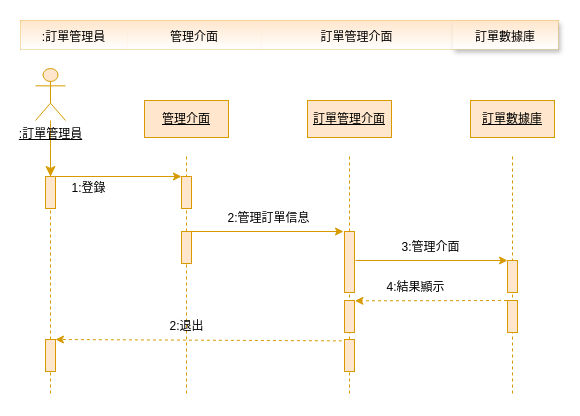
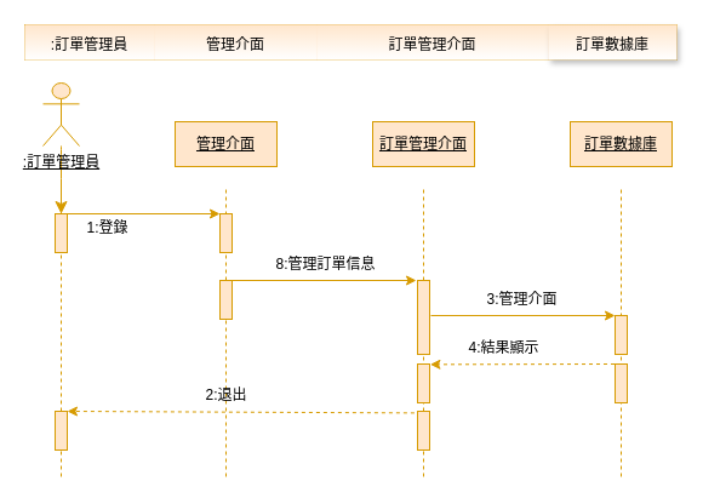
  <mxCell id="0" />
  <mxCell id="1" parent="0" />
  <mxCell id="2" value="" style="edgeStyle=none;curved=1;rounded=0;orthogonalLoop=1;jettySize=auto;html=1;fontSize=12;startSize=8;endSize=8;fillColor=#ffe6cc;strokeColor=#d79b00;" parent="1" source="3" target="12" edge="1"><mxGeometry relative="1" as="geometry" /></mxCell>
  <mxCell id="3" value="&lt;u&gt;:訂單管理員&lt;/u&gt;" style="shape=umlActor;verticalLabelPosition=bottom;verticalAlign=top;html=1;strokeColor=#d79b00;fillColor=#ffe6cc;labelBackgroundColor=none;" parent="1" vertex="1"><mxGeometry x="35" y="68" width="30" height="52" as="geometry" /></mxCell>
  <mxCell id="4" value="&lt;u&gt;管理介面&lt;/u&gt;" style="rounded=0;whiteSpace=wrap;html=1;strokeColor=#d79b00;fillColor=#ffe6cc;labelBackgroundColor=none;" parent="1" vertex="1"><mxGeometry x="144" y="100" width="84" height="37" as="geometry" /></mxCell>
  <mxCell id="5" value="&lt;u&gt;訂單數據庫&lt;/u&gt;" style="rounded=0;whiteSpace=wrap;html=1;strokeColor=#d79b00;fillColor=#ffe6cc;labelBackgroundColor=none;" parent="1" vertex="1"><mxGeometry x="470" y="100" width="84" height="37" as="geometry" /></mxCell>
  <mxCell id="6" value="&lt;u&gt;訂單管理介面&lt;/u&gt;" style="rounded=0;whiteSpace=wrap;html=1;strokeColor=#d79b00;fillColor=#ffe6cc;labelBackgroundColor=none;" parent="1" vertex="1"><mxGeometry x="307" y="100" width="84" height="37" as="geometry" /></mxCell>
  <mxCell id="7" value="" style="line;strokeWidth=1;direction=south;html=1;strokeColor=#d79b00;fillColor=#ffe6cc;dashed=1;labelBackgroundColor=none;" parent="1" vertex="1"><mxGeometry x="45" y="156" width="10" height="238" as="geometry" /></mxCell>
  <mxCell id="8" value="" style="line;strokeWidth=1;direction=south;html=1;strokeColor=#d79b00;fillColor=#ffe6cc;dashed=1;labelBackgroundColor=none;" parent="1" vertex="1"><mxGeometry x="344" y="156" width="10" height="238" as="geometry" /></mxCell>
  <mxCell id="9" value="" style="line;strokeWidth=1;direction=south;html=1;strokeColor=#d79b00;fillColor=#ffe6cc;dashed=1;labelBackgroundColor=none;" parent="1" vertex="1"><mxGeometry x="181" y="156" width="10" height="238" as="geometry" /></mxCell>
  <mxCell id="10" value="" style="line;strokeWidth=1;direction=south;html=1;strokeColor=#d79b00;fillColor=#ffe6cc;dashed=1;labelBackgroundColor=none;" parent="1" vertex="1"><mxGeometry x="507" y="156" width="10" height="238" as="geometry" /></mxCell>
  <mxCell id="11" value="" style="edgeStyle=orthogonalEdgeStyle;rounded=0;orthogonalLoop=1;jettySize=auto;html=1;curved=0;strokeColor=#d79b00;labelBackgroundColor=none;fontColor=default;fillColor=#ffe6cc;" parent="1" edge="1"><mxGeometry relative="1" as="geometry"><mxPoint x="55" y="176" as="sourcePoint" /><mxPoint x="181" y="176" as="targetPoint" /></mxGeometry></mxCell>
  <mxCell id="12" value="" style="html=1;points=[[0,0,0,0,5],[0,1,0,0,-5],[1,0,0,0,5],[1,1,0,0,-5]];perimeter=orthogonalPerimeter;outlineConnect=0;targetShapes=umlLifeline;portConstraint=eastwest;newEdgeStyle={&quot;curved&quot;:0,&quot;rounded&quot;:0};strokeColor=#d79b00;fillColor=#ffe6cc;labelBackgroundColor=none;" parent="1" vertex="1"><mxGeometry x="45" y="176" width="10" height="32" as="geometry" /></mxCell>
  <mxCell id="13" value="" style="html=1;points=[[0,0,0,0,5],[0,1,0,0,-5],[1,0,0,0,5],[1,1,0,0,-5]];perimeter=orthogonalPerimeter;outlineConnect=0;targetShapes=umlLifeline;portConstraint=eastwest;newEdgeStyle={&quot;curved&quot;:0,&quot;rounded&quot;:0};strokeColor=#d79b00;fillColor=#ffe6cc;labelBackgroundColor=none;" parent="1" vertex="1"><mxGeometry x="181" y="176" width="10" height="32" as="geometry" /></mxCell>
  <mxCell id="14" value="1:登錄" style="text;html=1;align=center;verticalAlign=middle;resizable=0;points=[];autosize=1;strokeColor=none;fillColor=none;labelBackgroundColor=none;" parent="1" vertex="1"><mxGeometry x="62" y="175" width="52" height="26" as="geometry" /></mxCell>
  <mxCell id="15" value="" style="html=1;points=[[0,0,0,0,5],[0,1,0,0,-5],[1,0,0,0,5],[1,1,0,0,-5]];perimeter=orthogonalPerimeter;outlineConnect=0;targetShapes=umlLifeline;portConstraint=eastwest;newEdgeStyle={&quot;curved&quot;:0,&quot;rounded&quot;:0};strokeColor=#d79b00;fillColor=#ffe6cc;labelBackgroundColor=none;" parent="1" vertex="1"><mxGeometry x="181" y="231" width="10" height="32" as="geometry" /></mxCell>
  <mxCell id="16" value="" style="html=1;points=[[0,0,0,0,5],[0,1,0,0,-5],[1,0,0,0,5],[1,1,0,0,-5]];perimeter=orthogonalPerimeter;outlineConnect=0;targetShapes=umlLifeline;portConstraint=eastwest;newEdgeStyle={&quot;curved&quot;:0,&quot;rounded&quot;:0};strokeColor=#d79b00;fillColor=#ffe6cc;labelBackgroundColor=none;" parent="1" vertex="1"><mxGeometry x="344" y="231" width="10" height="61" as="geometry" /></mxCell>
  <mxCell id="17" value="" style="edgeStyle=orthogonalEdgeStyle;rounded=0;orthogonalLoop=1;jettySize=auto;html=1;curved=0;strokeColor=#d79b00;labelBackgroundColor=none;fontColor=default;fillColor=#ffe6cc;" parent="1" edge="1"><mxGeometry relative="1" as="geometry"><mxPoint x="191" y="231" as="sourcePoint" /><mxPoint x="343" y="231" as="targetPoint" /></mxGeometry></mxCell>
- <mxCell id="18" value="2:管理訂單信息" style="text;html=1;align=center;verticalAlign=middle;resizable=0;points=[];autosize=1;strokeColor=none;fillColor=none;labelBackgroundColor=none;" parent="1" vertex="1"><mxGeometry x="218" y="205" width="100" height="26" as="geometry" /></mxCell>
+ <mxCell id="18" value="8:管理訂單信息" style="text;html=1;align=center;verticalAlign=middle;resizable=0;points=[];autosize=1;strokeColor=none;fillColor=none;labelBackgroundColor=none;" parent="1" vertex="1"><mxGeometry x="218" y="205" width="100" height="26" as="geometry" /></mxCell>
  <mxCell id="19" value="" style="html=1;points=[[0,0,0,0,5],[0,1,0,0,-5],[1,0,0,0,5],[1,1,0,0,-5]];perimeter=orthogonalPerimeter;outlineConnect=0;targetShapes=umlLifeline;portConstraint=eastwest;newEdgeStyle={&quot;curved&quot;:0,&quot;rounded&quot;:0};strokeColor=#d79b00;fillColor=#ffe6cc;labelBackgroundColor=none;" parent="1" vertex="1"><mxGeometry x="507" y="260" width="10" height="32" as="geometry" /></mxCell>
  <mxCell id="20" value="" style="edgeStyle=orthogonalEdgeStyle;rounded=0;orthogonalLoop=1;jettySize=auto;html=1;curved=0;strokeColor=#d79b00;labelBackgroundColor=none;fontColor=default;fillColor=#ffe6cc;" parent="1" edge="1"><mxGeometry relative="1" as="geometry"><mxPoint x="355" y="260" as="sourcePoint" /><mxPoint x="507" y="260" as="targetPoint" /></mxGeometry></mxCell>
  <mxCell id="21" value="3:管理介面" style="text;html=1;align=center;verticalAlign=middle;resizable=0;points=[];autosize=1;strokeColor=none;fillColor=none;labelBackgroundColor=none;" parent="1" vertex="1"><mxGeometry x="380" y="234" width="100" height="26" as="geometry" /></mxCell>
  <mxCell id="22" value="" style="rounded=0;orthogonalLoop=1;jettySize=auto;html=1;strokeColor=#d79b00;dashed=1;labelBackgroundColor=none;fontColor=default;entryX=1.043;entryY=0.011;entryDx=0;entryDy=0;entryPerimeter=0;fillColor=#ffe6cc;" parent="1" target="24" edge="1"><mxGeometry relative="1" as="geometry"><mxPoint x="506.5" y="300" as="sourcePoint" /><mxPoint x="353.5" y="305" as="targetPoint" /></mxGeometry></mxCell>
  <mxCell id="23" value="" style="html=1;points=[[0,0,0,0,5],[0,1,0,0,-5],[1,0,0,0,5],[1,1,0,0,-5]];perimeter=orthogonalPerimeter;outlineConnect=0;targetShapes=umlLifeline;portConstraint=eastwest;newEdgeStyle={&quot;curved&quot;:0,&quot;rounded&quot;:0};strokeColor=#d79b00;fillColor=#ffe6cc;labelBackgroundColor=none;" parent="1" vertex="1"><mxGeometry x="507" y="300" width="10" height="32" as="geometry" /></mxCell>
  <mxCell id="24" value="" style="html=1;points=[[0,0,0,0,5],[0,1,0,0,-5],[1,0,0,0,5],[1,1,0,0,-5]];perimeter=orthogonalPerimeter;outlineConnect=0;targetShapes=umlLifeline;portConstraint=eastwest;newEdgeStyle={&quot;curved&quot;:0,&quot;rounded&quot;:0};strokeColor=#d79b00;fillColor=#ffe6cc;labelBackgroundColor=none;" parent="1" vertex="1"><mxGeometry x="344" y="300" width="10" height="32" as="geometry" /></mxCell>
  <mxCell id="25" value="" style="rounded=0;orthogonalLoop=1;jettySize=auto;html=1;strokeColor=#d79b00;labelBackgroundColor=none;fontColor=default;entryX=0.763;entryY=0.14;entryDx=0;entryDy=0;entryPerimeter=0;dashed=1;fillColor=#ffe6cc;" parent="1" edge="1"><mxGeometry relative="1" as="geometry"><mxPoint x="347.4" y="340.41" as="sourcePoint" /><mxPoint x="55" y="339.004" as="targetPoint" /></mxGeometry></mxCell>
  <mxCell id="26" value="" style="html=1;points=[[0,0,0,0,5],[0,1,0,0,-5],[1,0,0,0,5],[1,1,0,0,-5]];perimeter=orthogonalPerimeter;outlineConnect=0;targetShapes=umlLifeline;portConstraint=eastwest;newEdgeStyle={&quot;curved&quot;:0,&quot;rounded&quot;:0};strokeColor=#d79b00;fillColor=#ffe6cc;labelBackgroundColor=none;" parent="1" vertex="1"><mxGeometry x="344" y="339" width="10" height="32" as="geometry" /></mxCell>
  <mxCell id="27" value="" style="html=1;points=[[0,0,0,0,5],[0,1,0,0,-5],[1,0,0,0,5],[1,1,0,0,-5]];perimeter=orthogonalPerimeter;outlineConnect=0;targetShapes=umlLifeline;portConstraint=eastwest;newEdgeStyle={&quot;curved&quot;:0,&quot;rounded&quot;:0};strokeColor=#d79b00;fillColor=#ffe6cc;labelBackgroundColor=none;" parent="1" vertex="1"><mxGeometry x="45" y="339" width="10" height="32" as="geometry" /></mxCell>
  <mxCell id="28" value="2:退出" style="text;html=1;align=center;verticalAlign=middle;resizable=0;points=[];autosize=1;strokeColor=none;fillColor=none;labelBackgroundColor=none;" parent="1" vertex="1"><mxGeometry x="160" y="313" width="52" height="26" as="geometry" /></mxCell>
  <mxCell id="29" value="4:結果顯示" style="text;html=1;align=center;verticalAlign=middle;resizable=0;points=[];autosize=1;strokeColor=none;fillColor=none;labelBackgroundColor=none;" parent="1" vertex="1"><mxGeometry x="377" y="274" width="76" height="26" as="geometry" /></mxCell>
  <mxCell id="30" value="" style="shape=table;startSize=0;container=1;collapsible=0;childLayout=tableLayout;fontSize=16;strokeColor=#d79b00;fillColor=#ffe6cc;swimlaneFillColor=none;gradientDirection=north;rounded=1;gradientColor=#FFFFFF;" parent="1" vertex="1"><mxGeometry x="20" y="20" width="538" height="29" as="geometry" /></mxCell>
  <mxCell id="31" style="shape=tableRow;horizontal=0;startSize=0;swimlaneHead=0;swimlaneBody=0;strokeColor=#d79b00;top=0;left=0;bottom=0;right=0;collapsible=0;dropTarget=0;fillColor=#ffe6cc;points=[[0,0.5],[1,0.5]];portConstraint=eastwest;fontSize=16;" parent="30" vertex="1"><mxGeometry width="538" height="29" as="geometry" /></mxCell>
  <mxCell id="32" value="&lt;font style=&quot;font-size: 12px;&quot;&gt;:訂單管理員&lt;/font&gt;" style="shape=partialRectangle;html=1;whiteSpace=wrap;connectable=0;strokeColor=#d79b00;overflow=hidden;fillColor=#ffe6cc;top=0;left=0;bottom=0;right=0;pointerEvents=1;fontSize=16;gradientColor=#FFFFFF;gradientDirection=south;" parent="31" vertex="1"><mxGeometry width="107" height="29" as="geometry"><mxRectangle width="107" height="29" as="alternateBounds" /></mxGeometry></mxCell>
  <mxCell id="33" value="&lt;font style=&quot;font-size: 12px;&quot;&gt;管理介面&lt;/font&gt;" style="shape=partialRectangle;html=1;whiteSpace=wrap;connectable=0;strokeColor=#d79b00;overflow=hidden;fillColor=#ffe6cc;top=0;left=0;bottom=0;right=0;pointerEvents=1;fontSize=16;gradientDirection=south;gradientColor=#FFFFFF;" parent="31" vertex="1"><mxGeometry x="107" width="134" height="29" as="geometry"><mxRectangle width="134" height="29" as="alternateBounds" /></mxGeometry></mxCell>
  <mxCell id="34" value="&lt;font style=&quot;font-size: 12px;&quot;&gt;訂單管理介面&lt;/font&gt;" style="shape=partialRectangle;html=1;whiteSpace=wrap;connectable=0;strokeColor=#d79b00;overflow=hidden;fillColor=#ffe6cc;top=0;left=0;bottom=0;right=0;pointerEvents=1;fontSize=16;gradientColor=#FFFFFF;" parent="31" vertex="1"><mxGeometry x="241" width="191" height="29" as="geometry"><mxRectangle width="191" height="29" as="alternateBounds" /></mxGeometry></mxCell>
  <mxCell id="35" value="&lt;font style=&quot;font-size: 12px;&quot;&gt;訂單數據庫&lt;/font&gt;" style="shape=partialRectangle;html=1;whiteSpace=wrap;connectable=0;strokeColor=#d79b00;overflow=hidden;fillColor=#ffe6cc;top=0;left=0;bottom=0;right=0;pointerEvents=1;fontSize=16;shadow=1;gradientColor=#FFFFFF;" parent="31" vertex="1"><mxGeometry x="432" width="106" height="29" as="geometry"><mxRectangle width="106" height="29" as="alternateBounds" /></mxGeometry></mxCell>
